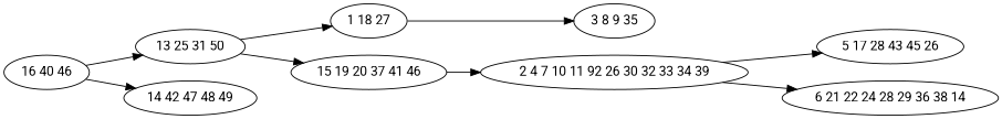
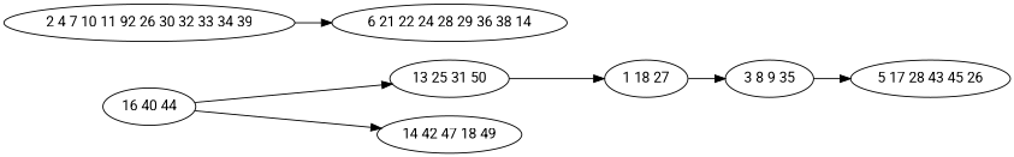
  digraph {
    fontname=Roboto
    rankdir=LR
    node [fontname=Roboto]
    edge [fontname=Roboto]
    n1 [label="13 25 31 50"]
    n2 [label="1 18 27"]
-   n3 [label="15 19 20 37 41 46"]
-   n4 [label="16 40 46"]
-   n5 [label="14 42 47 48 49"]
+   n4 [label="16 40 44"]
+   n5 [label="14 42 47 18 49"]
    n6 [label="3 8 9 35"]
    n7 [label="2 4 7 10 11 92 26 30 32 33 34 39"]
    n8 [label="5 17 28 43 45 26"]
    n9 [label="6 21 22 24 28 29 36 38 14"]
    n1 -> n2
-   n1 -> n3
    n2 -> n6
-   n3 -> n7
    n4 -> n1
    n4 -> n5
-   n7 -> n8
+   n6 -> n8
    n7 -> n9
  }
